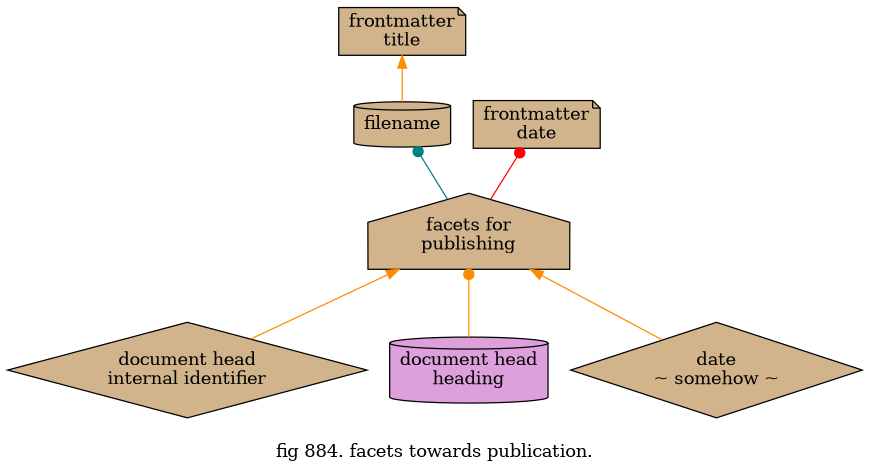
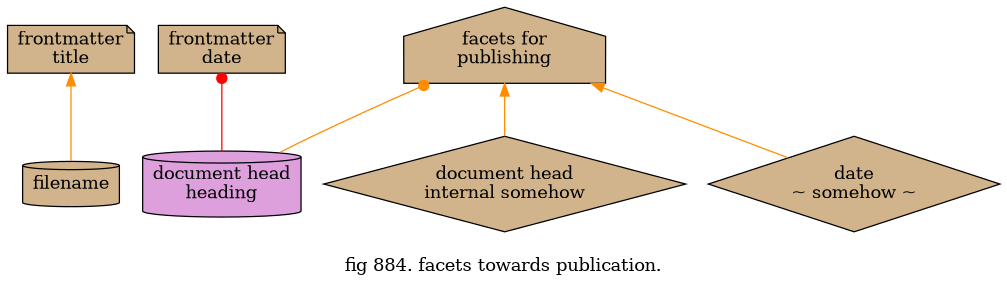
  digraph {
    label="\nfig 884. facets towards publication."
    rankdir=BT
    node [fillcolor=tan shape=cylinder style=filled]
    edge [arrowhead=normal color=darkorange]
    n1 [label=filename]
    n2 [label="frontmatter\ntitle" shape=note]
    n3 [label="frontmatter\ndate" shape=note]
    n4 [label="facets for\npublishing" shape=house]
-   n5 [label="document head\ninternal identifier" shape=diamond]
+   n5 [label="document head\ninternal somehow" shape=diamond]
    n6 [fillcolor=plum label="document head\nheading"]
    n7 [label="date\n~ somehow ~" shape=diamond]
    n1 -> n2
-   n4 -> n1 [arrowhead=dot color=teal]
-   n4 -> n3 [arrowhead=dot color=red]
+   n6 -> n3 [arrowhead=dot color=red]
    n5 -> n4
    n6 -> n4 [arrowhead=dot]
    n7 -> n4
  }
